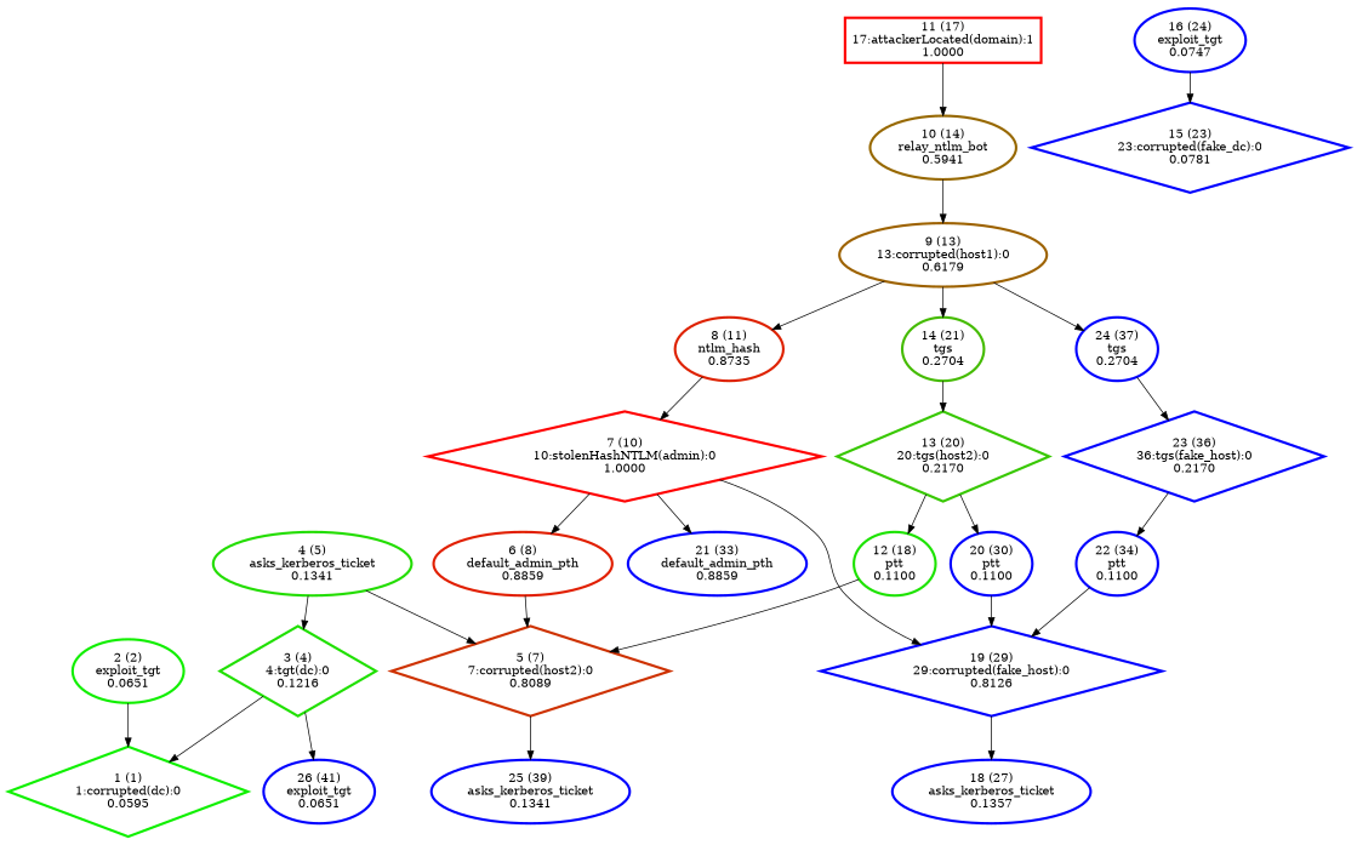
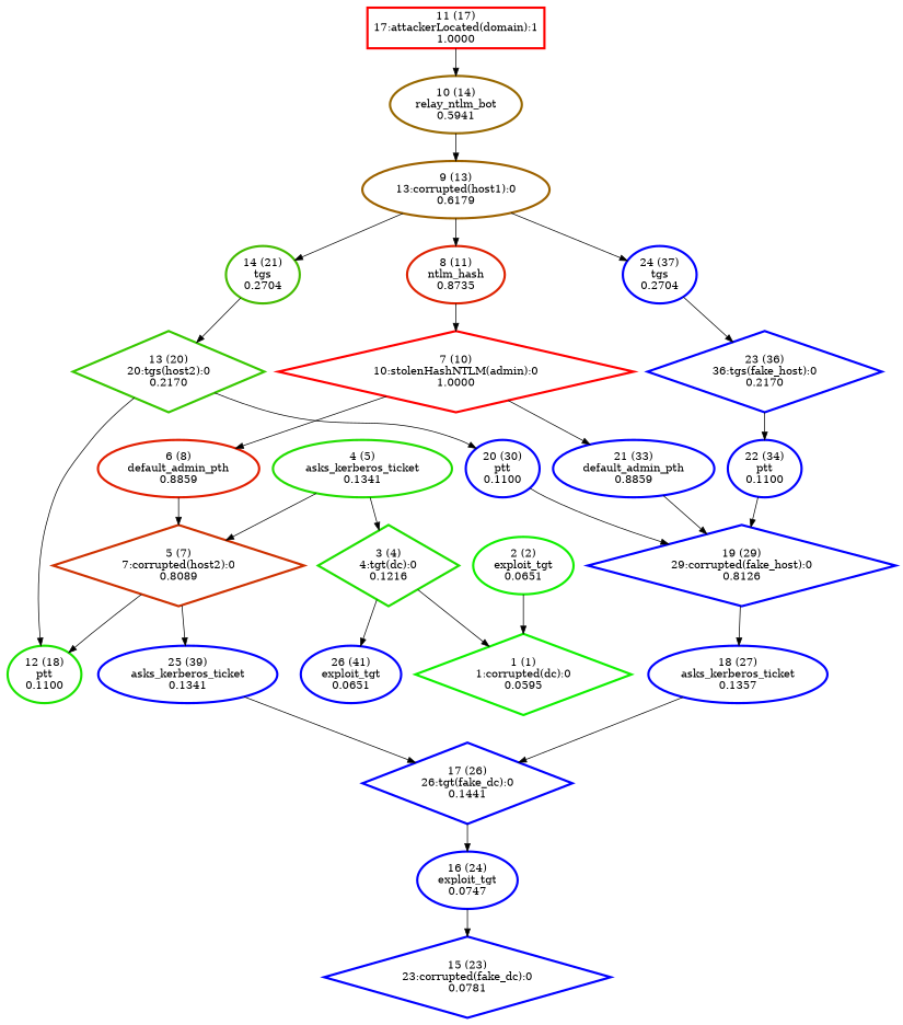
  digraph {
    node [color=blue penwidth=3 shape=ellipse]
    n1 [color="#0FF000" label="1 (1)\n1:corrupted(dc):0\n0.0595" shape=diamond]
    n2 [color="#10EF00" label="2 (2)\nexploit_tgt\n0.0651"]
    n3 [color="#1FE000" label="3 (4)\n4:tgt(dc):0\n0.1216" shape=diamond]
    n4 [label="26 (41)\nexploit_tgt\n0.0651"]
    n5 [color="#22DD00" label="4 (5)\nasks_kerberos_ticket\n0.1341"]
    n6 [color="#CE3100" label="5 (7)\n7:corrupted(host2):0\n0.8089" shape=diamond]
    n7 [label="25 (39)\nasks_kerberos_ticket\n0.1341"]
+   n8 [label="17 (26)\n26:tgt(fake_dc):0\n0.1441" shape=diamond]
    n9 [color="#E11E00" label="6 (8)\ndefault_admin_pth\n0.8859"]
    n10 [color="#FF0000" label="7 (10)\n10:stolenHashNTLM(admin):0\n1.0000" shape=diamond]
    n11 [label="21 (33)\ndefault_admin_pth\n0.8859"]
    n12 [label="19 (29)\n29:corrupted(fake_host):0\n0.8126" shape=diamond]
    n13 [color="#DE2100" label="8 (11)\nntlm_hash\n0.8735"]
    n14 [color="#9D6200" label="9 (13)\n13:corrupted(host1):0\n0.6179"]
    n15 [color="#44BB00" label="14 (21)\ntgs\n0.2704"]
    n16 [label="24 (37)\ntgs\n0.2704"]
    n17 [color="#37C800" label="13 (20)\n20:tgs(host2):0\n0.2170" shape=diamond]
    n18 [label="23 (36)\n36:tgs(fake_host):0\n0.2170" shape=diamond]
    n19 [color="#976800" label="10 (14)\nrelay_ntlm_bot\n0.5941"]
    n20 [color="#FE0100" label="11 (17)\n17:attackerLocated(domain):1\n1.0000" shape=box]
    n21 [color="#1CE300" label="12 (18)\nptt\n0.1100"]
    n22 [label="20 (30)\nptt\n0.1100"]
    n23 [label="15 (23)\n23:corrupted(fake_dc):0\n0.0781" shape=diamond]
    n24 [label="16 (24)\nexploit_tgt\n0.0747"]
    n25 [label="18 (27)\nasks_kerberos_ticket\n0.1357"]
    n26 [label="22 (34)\nptt\n0.1100"]
    n2 -> n1
    n3 -> n1
    n3 -> n4
    n5 -> n3
    n5 -> n6
    n6 -> n7
+   n7 -> n8
+   n8 -> n24
    n9 -> n6
    n10 -> n9
    n10 -> n11
-   n10 -> n12
+   n11 -> n12
    n12 -> n25
    n13 -> n10
    n14 -> n13
    n14 -> n15
    n14 -> n16
    n15 -> n17
    n16 -> n18
    n17 -> n21
    n17 -> n22
    n18 -> n26
    n19 -> n14
    n20 -> n19
-   n21 -> n6
+   n6 -> n21
    n22 -> n12
    n24 -> n23
+   n25 -> n8
    n26 -> n12
  }
